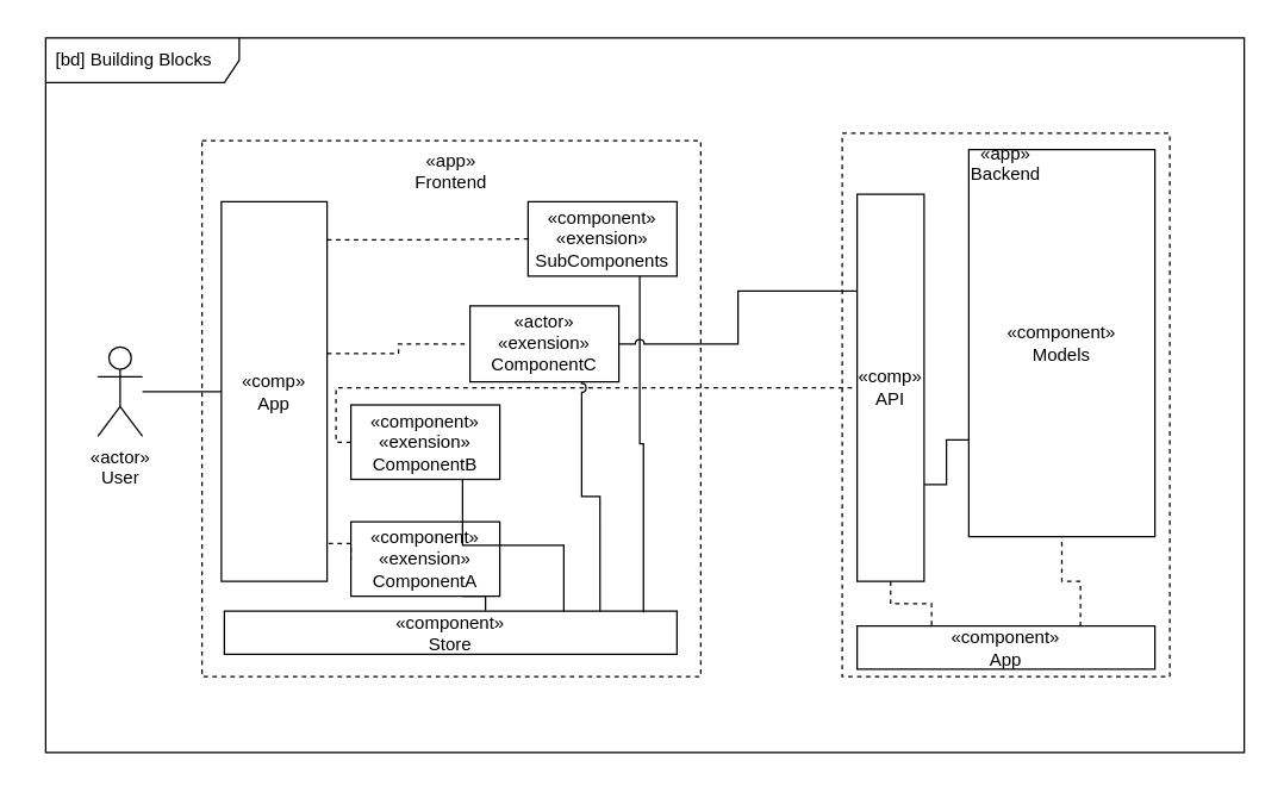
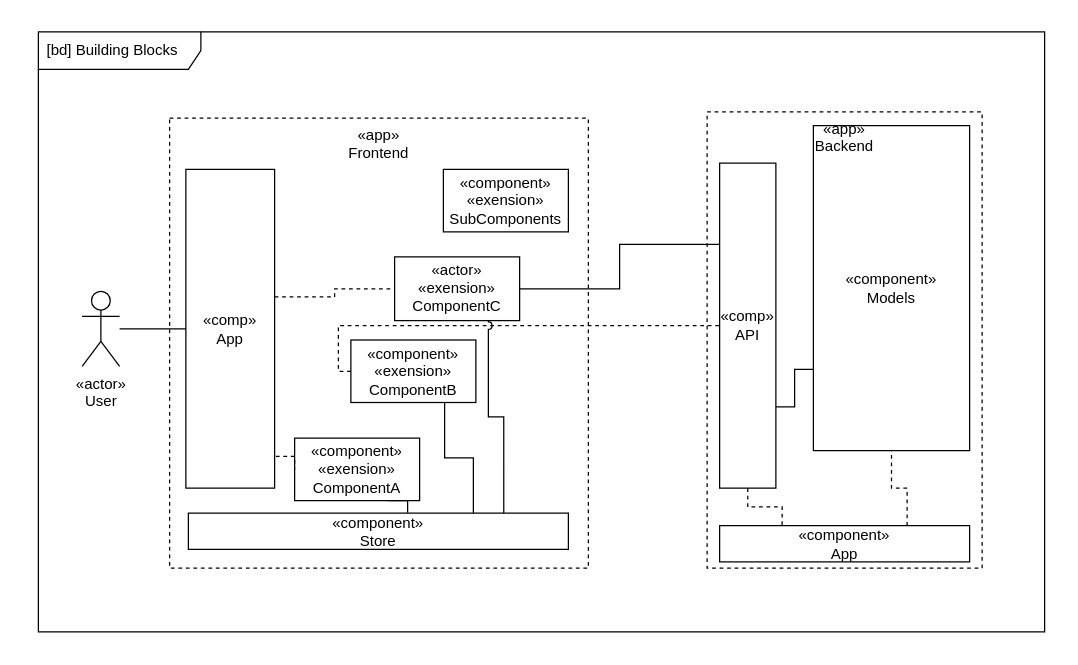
  <mxCell id="0" />
  <mxCell id="1" value="PageFrame (invisible)" style="locked=1;" parent="0" />
  <mxCell id="2" value="" style="rounded=0;whiteSpace=wrap;html=1;strokeColor=none;fillColor=none;" parent="1" vertex="1"><mxGeometry x="20" y="20" width="820" height="490" as="geometry" /></mxCell>
  <mxCell id="3" value="DiagramFrame" style="locked=1;" parent="0" />
  <mxCell id="4" value="[bd] Building Blocks" style="shape=umlFrame;whiteSpace=wrap;html=1;width=130;height=30;boundedLbl=1;verticalAlign=middle;align=left;spacingLeft=5;fillColor=none;" parent="3" vertex="1"><mxGeometry x="30" y="25" width="805" height="480" as="geometry" /></mxCell>
  <mxCell id="5" value="Apps" style="locked=1;" parent="0" />
  <mxCell id="6" value="«app»&lt;br&gt;Frontend" style="rounded=0;whiteSpace=wrap;html=1;fillColor=none;verticalAlign=top;dashed=1;" parent="5" vertex="1"><mxGeometry x="135" y="94" width="335" height="360" as="geometry" /></mxCell>
  <mxCell id="7" value="«app»&lt;br&gt;Backend" style="rounded=0;whiteSpace=wrap;html=1;fillColor=none;verticalAlign=top;dashed=1;" parent="5" vertex="1"><mxGeometry x="565" y="89" width="220" height="365" as="geometry" /></mxCell>
  <mxCell id="8" value="Components" style="" parent="0" />
- <mxCell id="9" style="edgeStyle=orthogonalEdgeStyle;html=1;exitX=1;exitY=0.1;exitDx=0;exitDy=0;entryX=0;entryY=0.5;entryDx=0;entryDy=0;endArrow=none;endFill=0;rounded=0;dashed=1;exitPerimeter=0;" edge="1" parent="8" source="12" target="15"><mxGeometry relative="1" as="geometry" /></mxCell>
  <mxCell id="10" style="edgeStyle=orthogonalEdgeStyle;rounded=0;html=1;endArrow=none;endFill=0;dashed=1;exitX=1;exitY=0.4;exitDx=0;exitDy=0;exitPerimeter=0;" edge="1" parent="8" source="12" target="19"><mxGeometry relative="1" as="geometry" /></mxCell>
  <mxCell id="11" style="edgeStyle=orthogonalEdgeStyle;rounded=0;html=1;exitX=1.014;exitY=0.9;exitDx=0;exitDy=0;entryX=0;entryY=0.5;entryDx=0;entryDy=0;dashed=1;endArrow=none;endFill=0;strokeColor=default;jumpStyle=arc;exitPerimeter=0;" edge="1" parent="8" source="12" target="21"><mxGeometry relative="1" as="geometry" /></mxCell>
  <mxCell id="12" value="«comp»&lt;br&gt;App" style="rounded=0;whiteSpace=wrap;html=1;fillColor=none;points=[[0,0,0,0,0],[0,0.25,0,0,0],[0,0.5,0,0,0],[0,0.75,0,0,0],[0,1,0,0,0],[0.25,0,0,0,0],[0.25,1,0,0,0],[0.51,0,0,0,0],[0.51,1,0,0,0],[0.75,0,0,0,0],[0.75,1,0,0,0],[1,0,0,0,0],[1,0.1,0,0,0],[1,0.2,0,0,0],[1,0.25,0,0,0],[1,0.3,0,0,0],[1,0.4,0,0,0],[1,0.5,0,0,0],[1,0.6,0,0,0],[1,0.7,0,0,0],[1,0.75,0,0,0],[1,0.8,0,0,0],[1,0.9,0,0,0],[1,1,0,0,0]];" parent="8" vertex="1"><mxGeometry x="148" y="135" width="71" height="255" as="geometry" /></mxCell>
  <mxCell id="13" value="«component»&lt;br&gt;Store" style="rounded=0;whiteSpace=wrap;html=1;fillColor=none;points=[[0,0,0,0,0],[0,0.24,0,0,0],[0,0.52,0,0,0],[0,0.76,0,0,0],[0,1,0,0,0],[0.13,0,0,0,0],[0.17,0,0,0,0],[0.25,0,0,0,0],[0.25,1,0,0,0],[0.33,0,0,0,0],[0.38,0,0,0,0],[0.5,0,0,0,0],[0.5,1,0,0,0],[0.63,0,0,0,0],[0.67,0,0,0,0],[0.75,0,0,0,0],[0.75,1,0,0,0],[0.83,0,0,0,0],[0.88,0,0,0,0],[1,0,0,0,0],[1,0.24,0,0,0],[1,0.52,0,0,0],[1,0.76,0,0,0],[1,1,0,0,0]];" parent="8" vertex="1"><mxGeometry x="150" y="410" width="304" height="29" as="geometry" /></mxCell>
- <mxCell id="14" style="edgeStyle=orthogonalEdgeStyle;rounded=0;jumpStyle=arc;html=1;entryX=0.926;entryY=0.034;entryDx=0;entryDy=0;entryPerimeter=0;strokeColor=default;endArrow=none;endFill=0;exitX=0.75;exitY=1;exitDx=0;exitDy=0;" edge="1" parent="8" source="15" target="13"><mxGeometry relative="1" as="geometry" /></mxCell>
  <mxCell id="15" value="«component»&lt;br&gt;«exension»&lt;br&gt;SubComponents" style="rounded=0;whiteSpace=wrap;html=1;fillColor=none;" parent="8" vertex="1"><mxGeometry x="354" y="135" width="100" height="50" as="geometry" /></mxCell>
  <mxCell id="16" style="edgeStyle=orthogonalEdgeStyle;rounded=0;html=1;endArrow=none;endFill=0;exitX=0;exitY=0.5;exitDx=0;exitDy=0;dashed=1;" edge="1" parent="8" source="31" target="27"><mxGeometry relative="1" as="geometry" /></mxCell>
  <mxCell id="17" style="edgeStyle=orthogonalEdgeStyle;html=1;entryX=0;entryY=0.25;entryDx=0;entryDy=0;endArrow=none;endFill=0;jumpStyle=arc;startArrow=none;rounded=0;exitX=1;exitY=0.5;exitDx=0;exitDy=0;" edge="1" parent="8" source="19" target="27"><mxGeometry relative="1" as="geometry" /></mxCell>
  <mxCell id="18" style="edgeStyle=orthogonalEdgeStyle;rounded=0;jumpStyle=arc;html=1;entryX=0.83;entryY=0;entryDx=0;entryDy=0;strokeColor=default;endArrow=none;endFill=0;exitX=0.75;exitY=1;exitDx=0;exitDy=0;entryPerimeter=0;" edge="1" parent="8" source="19" target="13"><mxGeometry relative="1" as="geometry" /></mxCell>
  <mxCell id="19" value="«actor»&lt;br&gt;«exension»&lt;br&gt;ComponentC" style="rounded=0;whiteSpace=wrap;html=1;fillColor=none;" parent="8" vertex="1"><mxGeometry x="315" y="205" width="100" height="50.99" as="geometry" /></mxCell>
  <mxCell id="20" style="edgeStyle=orthogonalEdgeStyle;rounded=0;jumpStyle=arc;html=1;strokeColor=default;endArrow=none;endFill=0;exitX=0.75;exitY=1;exitDx=0;exitDy=0;entryX=0.577;entryY=-0.011;entryDx=0;entryDy=0;entryPerimeter=0;" edge="1" parent="8" source="21" target="13"><mxGeometry relative="1" as="geometry"><mxPoint x="325" y="410" as="targetPoint" /></mxGeometry></mxCell>
  <mxCell id="21" value="«component»&lt;br&gt;«exension»&lt;br&gt;ComponentA" style="rounded=0;whiteSpace=wrap;html=1;fillColor=none;" parent="8" vertex="1"><mxGeometry x="235" y="350" width="100" height="50" as="geometry" /></mxCell>
  <mxCell id="22" value="«component»&lt;br&gt;Models" style="rounded=0;whiteSpace=wrap;html=1;fillColor=none;" parent="8" vertex="1"><mxGeometry x="650" y="100" width="125" height="260" as="geometry" /></mxCell>
  <mxCell id="23" style="edgeStyle=orthogonalEdgeStyle;rounded=0;jumpStyle=arc;html=1;exitX=0.75;exitY=0;exitDx=0;exitDy=0;strokeColor=default;endArrow=none;endFill=0;dashed=1;" edge="1" parent="8" source="24" target="22"><mxGeometry relative="1" as="geometry" /></mxCell>
  <mxCell id="24" value="«component»&lt;br&gt;App" style="rounded=0;whiteSpace=wrap;html=1;fillColor=none;" parent="8" vertex="1"><mxGeometry x="575" y="420" width="200" height="29" as="geometry" /></mxCell>
  <mxCell id="25" style="edgeStyle=orthogonalEdgeStyle;rounded=0;jumpStyle=arc;html=1;entryX=0;entryY=0.75;entryDx=0;entryDy=0;strokeColor=default;endArrow=none;endFill=0;exitX=1;exitY=0.75;exitDx=0;exitDy=0;" edge="1" parent="8" source="27" target="22"><mxGeometry relative="1" as="geometry" /></mxCell>
  <mxCell id="26" style="edgeStyle=orthogonalEdgeStyle;rounded=0;jumpStyle=arc;html=1;entryX=0.25;entryY=0;entryDx=0;entryDy=0;strokeColor=default;endArrow=none;endFill=0;dashed=1;" edge="1" parent="8" source="27" target="24"><mxGeometry relative="1" as="geometry" /></mxCell>
  <mxCell id="27" value="«comp»&lt;br&gt;API" style="rounded=0;whiteSpace=wrap;html=1;fillColor=none;" parent="8" vertex="1"><mxGeometry x="575" y="130" width="45" height="260" as="geometry" /></mxCell>
  <mxCell id="28" value="«actor»&lt;br&gt;User" style="shape=umlActor;verticalLabelPosition=bottom;verticalAlign=top;html=1;outlineConnect=0;" parent="8" vertex="1"><mxGeometry x="65" y="232.5" width="30" height="60" as="geometry" /></mxCell>
  <mxCell id="29" style="edgeStyle=orthogonalEdgeStyle;html=1;entryX=0;entryY=0.5;entryDx=0;entryDy=0;endArrow=none;endFill=0;" edge="1" parent="8" source="28" target="12"><mxGeometry relative="1" as="geometry" /></mxCell>
  <mxCell id="30" style="edgeStyle=orthogonalEdgeStyle;rounded=0;jumpStyle=arc;html=1;entryX=0.75;entryY=0;entryDx=0;entryDy=0;entryPerimeter=0;strokeColor=default;endArrow=none;endFill=0;exitX=0.75;exitY=1;exitDx=0;exitDy=0;" edge="1" parent="8" source="31" target="13"><mxGeometry relative="1" as="geometry" /></mxCell>
- <mxCell id="31" value="«component»&lt;br&gt;«exension»&lt;br&gt;ComponentB" style="rounded=0;whiteSpace=wrap;html=1;fillColor=none;" parent="8" vertex="1"><mxGeometry x="235" y="271.5" width="100" height="50" as="geometry" /></mxCell>
+ <mxCell id="31" value="«component»&lt;br&gt;«exension»&lt;br&gt;ComponentB" style="rounded=0;whiteSpace=wrap;html=1;fillColor=none;" parent="8" vertex="1"><mxGeometry x="280" y="271.5" width="100" height="50" as="geometry" /></mxCell>
  <mxCell id="32" value="SubComponents" style="locked=1;" parent="0" />
